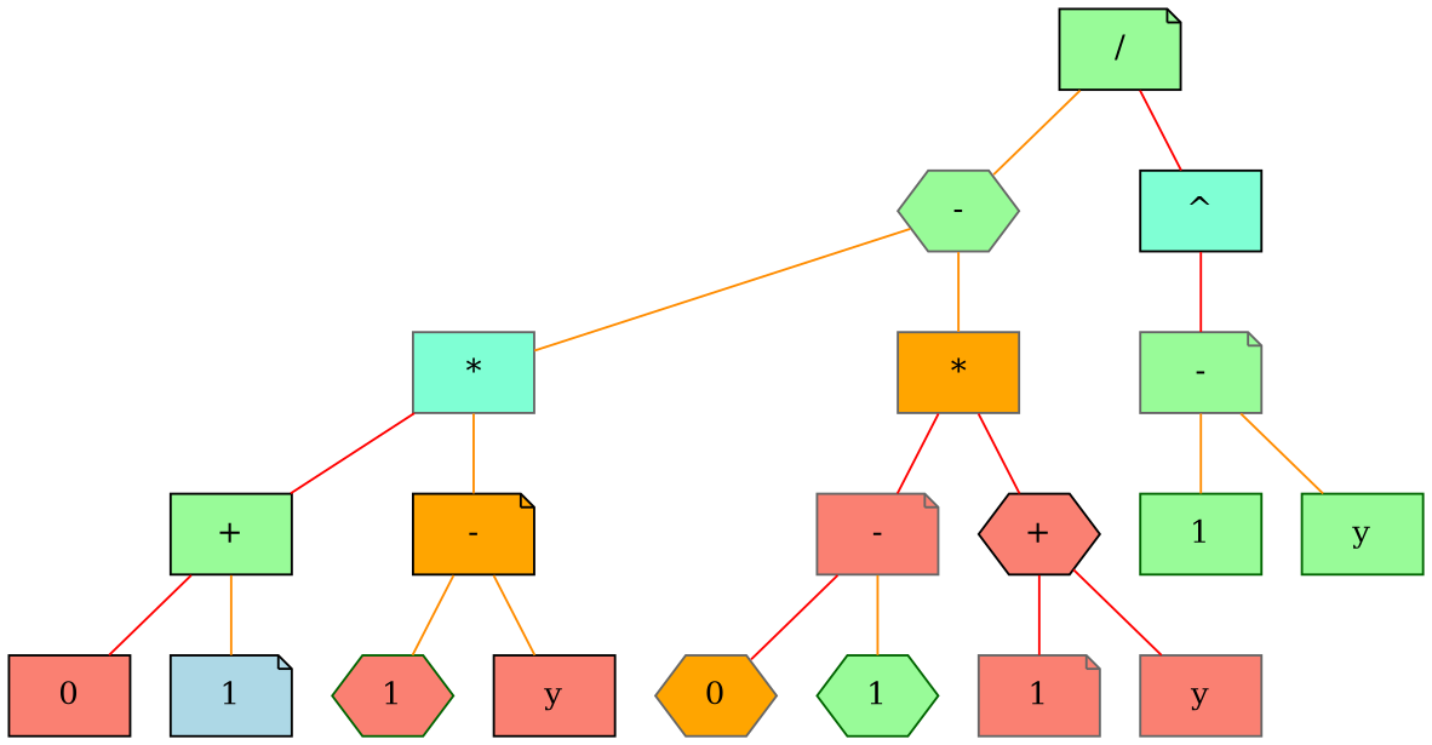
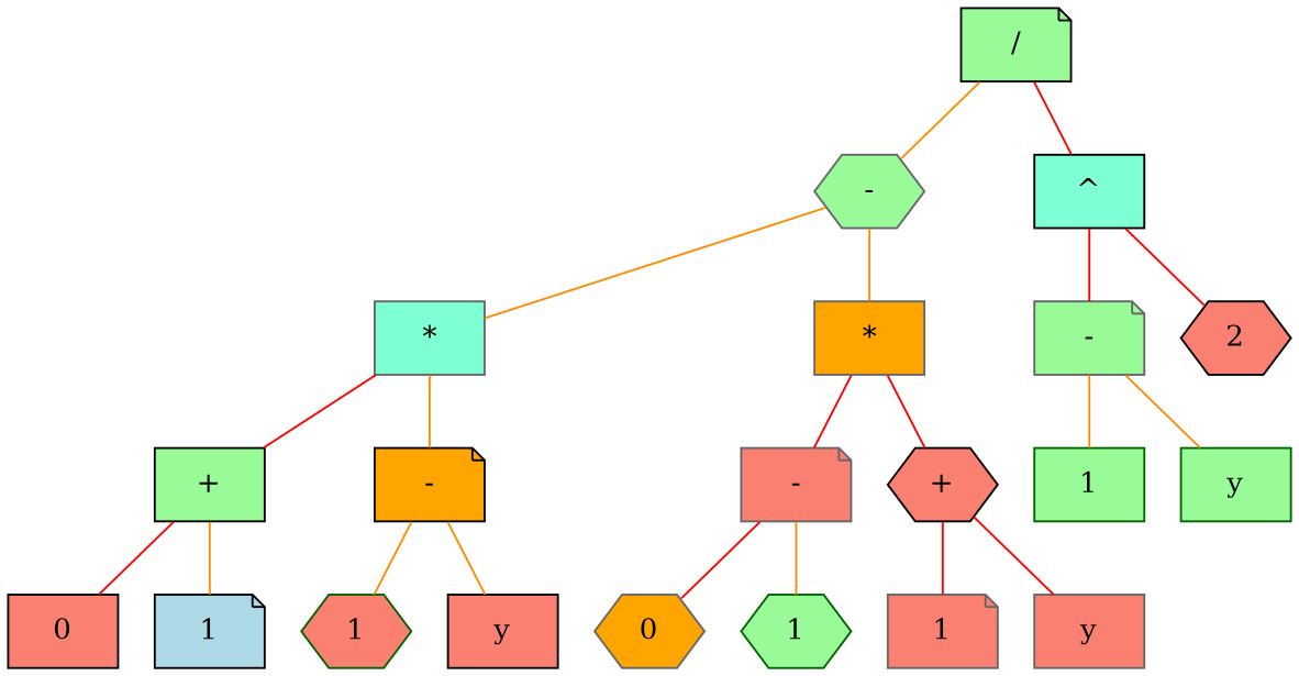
  graph {
    rankdir=TB
    node [shape=box style=filled fillcolor=salmon color=black]
    edge [color=red]
    n1 [label=0]
    n2 [label="+" fillcolor=palegreen]
    n3 [label=1 shape=note fillcolor=lightblue]
    n4 [label="*" fillcolor=aquamarine color=gray40]
    n5 [label="-" shape=note fillcolor=orange]
    n6 [label=1 shape=hexagon color=darkgreen]
    n7 [label=y]
    n8 [label="-" shape=hexagon fillcolor=palegreen color=gray40]
    n9 [label="*" fillcolor=orange color=gray40]
    n10 [label=0 shape=hexagon fillcolor=orange color=gray40]
    n11 [label="-" shape=note color=gray40]
    n12 [label=1 shape=hexagon fillcolor=palegreen color=darkgreen]
    n13 [label="+" shape=hexagon]
    n14 [label=1 shape=note color=gray40]
    n15 [label=y color=gray40]
    n16 [label="/" shape=note fillcolor=palegreen]
    n17 [label="^" fillcolor=aquamarine]
    n18 [label=1 fillcolor=palegreen color=darkgreen]
    n19 [label="-" shape=note fillcolor=palegreen color=gray40]
    n20 [label=y fillcolor=palegreen color=darkgreen]
+   n21 [label=2 shape=hexagon]
    n2 -- n1
    n2 -- n3 [color=darkorange]
    n4 -- n2
    n4 -- n5 [color=darkorange]
    n5 -- n6 [color=darkorange]
    n5 -- n7 [color=darkorange]
    n8 -- n4 [color=darkorange]
    n8 -- n9 [color=darkorange]
    n9 -- n11
    n9 -- n13
    n11 -- n10
    n11 -- n12 [color=darkorange]
    n13 -- n14
    n13 -- n15
    n16 -- n8 [color=darkorange]
    n16 -- n17
    n17 -- n19
+   n17 -- n21
    n19 -- n18 [color=darkorange]
    n19 -- n20 [color=darkorange]
  }
